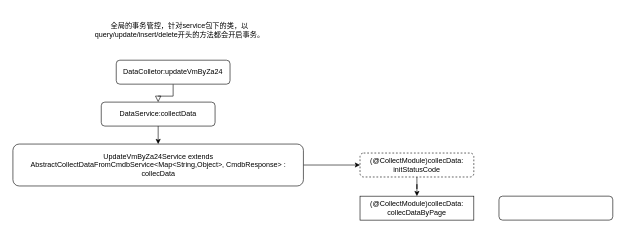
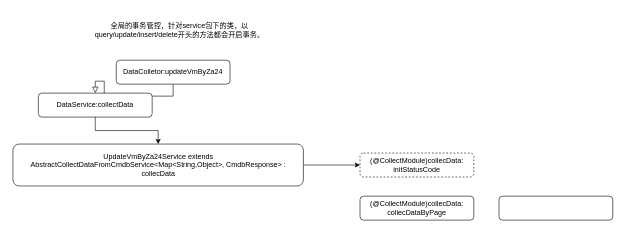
  <mxCell id="0" />
  <mxCell id="1" parent="0" />
  <mxCell id="2" value="" style="rounded=0;html=1;jettySize=auto;orthogonalLoop=1;fontSize=11;endArrow=block;endFill=0;endSize=8;strokeWidth=1;shadow=0;labelBackgroundColor=none;edgeStyle=orthogonalEdgeStyle;entryX=0.5;entryY=0;entryDx=0;entryDy=0;" parent="1" source="3" target="5" edge="1"><mxGeometry relative="1" as="geometry"><mxPoint x="263" y="190" as="targetPoint" /><Array as="points" /></mxGeometry></mxCell>
  <mxCell id="3" value="DataColletor:updateVmByZa24" style="rounded=1;whiteSpace=wrap;html=1;fontSize=12;glass=0;strokeWidth=1;shadow=0;" parent="1" vertex="1"><mxGeometry x="193" y="100" width="190" height="40" as="geometry" /></mxCell>
  <mxCell id="4" style="edgeStyle=orthogonalEdgeStyle;rounded=0;orthogonalLoop=1;jettySize=auto;html=1;exitX=0.5;exitY=1;exitDx=0;exitDy=0;entryX=0.5;entryY=0;entryDx=0;entryDy=0;" edge="1" parent="1" source="5" target="8"><mxGeometry relative="1" as="geometry" /></mxCell>
- <mxCell id="5" value="DataService:collectData" style="rounded=1;whiteSpace=wrap;html=1;fontSize=12;glass=0;strokeWidth=1;shadow=0;" vertex="1" parent="1"><mxGeometry x="168" y="170" width="190" height="40" as="geometry" /></mxCell>
+ <mxCell id="5" value="DataService:collectData" style="rounded=1;whiteSpace=wrap;html=1;fontSize=12;glass=0;strokeWidth=1;shadow=0;" vertex="1" parent="1"><mxGeometry x="63" y="155" width="190" height="40" as="geometry" /></mxCell>
  <mxCell id="6" value="全局的事务管控，针对service包下的类，以query/update/insert/delete开头的方法都会开启事务。" style="text;html=1;strokeColor=none;fillColor=none;align=center;verticalAlign=middle;whiteSpace=wrap;rounded=0;" vertex="1" parent="1"><mxGeometry x="155" width="288" height="57.5" as="geometry" y="20" /></mxCell>
  <mxCell id="7" style="edgeStyle=orthogonalEdgeStyle;rounded=0;orthogonalLoop=1;jettySize=auto;html=1;exitX=1;exitY=0.5;exitDx=0;exitDy=0;entryX=0;entryY=0.5;entryDx=0;entryDy=0;" edge="1" parent="1" source="8" target="10"><mxGeometry relative="1" as="geometry" /></mxCell>
  <mxCell id="8" value="UpdateVmByZa24Service extends AbstractCollectDataFromCmdbService&amp;lt;Map&amp;lt;String,Object&amp;gt;, CmdbResponse&amp;gt; : collecData" style="rounded=1;whiteSpace=wrap;html=1;fontSize=12;glass=0;strokeWidth=1;shadow=0;" vertex="1" parent="1"><mxGeometry x="20.5" y="240" width="485" height="70" as="geometry" /></mxCell>
- <mxCell id="9" value="" style="edgeStyle=orthogonalEdgeStyle;rounded=0;orthogonalLoop=1;jettySize=auto;html=1;" edge="1" parent="1" source="10" target="11"><mxGeometry relative="1" as="geometry" /></mxCell>
  <mxCell id="10" value="(@CollectModule)collecData: initStatusCode" style="rounded=1;whiteSpace=wrap;html=1;fontSize=12;glass=0;strokeWidth=1;shadow=0;dashed=1;" vertex="1" parent="1"><mxGeometry x="600" y="255" width="190" height="40" as="geometry" /></mxCell>
- <mxCell id="11" value="(@CollectModule)collecData: collecDataByPage" style="whiteSpace=wrap;html=1;fontSize=12;glass=0;strokeWidth=1;shadow=0;rounded=0;" vertex="1" parent="1"><mxGeometry x="600" y="327" width="190" height="40" as="geometry" /></mxCell>
+ <mxCell id="11" value="(@CollectModule)collecData: collecDataByPage" style="rounded=1;whiteSpace=wrap;html=1;fontSize=12;glass=0;strokeWidth=1;shadow=0;" vertex="1" parent="1"><mxGeometry x="600" y="327" width="190" height="40" as="geometry" /></mxCell>
  <mxCell id="12" value="" style="rounded=1;whiteSpace=wrap;html=1;fontSize=12;glass=0;strokeWidth=1;shadow=0;" vertex="1" parent="1"><mxGeometry x="832" y="327" width="190" height="40" as="geometry" /></mxCell>
